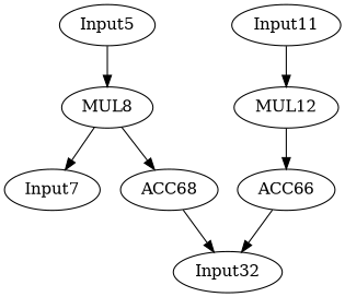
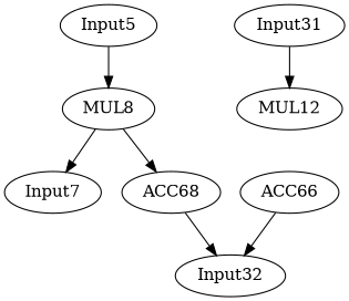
  digraph {
    node [opcode=input]
    edge [operand=0]
    Input5 [offset="0, 0" pattern="2, 11, 82, 11, -1032, 11, -712, 11" ref_name=A0]
    MUL8 [opcode=mul]
    Input7 [offset="0, 0" pattern="2, 11, 2, 11, -240, 11, -240, 11" ref_name=W00]
    ACC68 [acc_first=1 acc_params="0, 121, 1, 121" opcode=acc]
    MUL12 [opcode=mul]
    ACC66 [acc_first=1 acc_params="0, 121, 1, 121" opcode=acc]
    n7 [label=Input32 offset="0, 0" opcode=sstore pattern="242, 2, -240, 121" ref_name=B0 serial="2, 121, 2, 1"]
-   Input11 [offset="0, 0" pattern="2, 11, 2, 11, -240, 11, -240, 11" ref_name=W10]
+   Input11 [offset="0, 0" pattern="2, 11, 2, 11, -240, 11, -240, 11" ref_name=W10 label=Input31]
    Input5 -> MUL8 [operand=1]
    MUL8 -> Input7
    MUL8 -> ACC68
    ACC68 -> n7
-   MUL12 -> ACC66
    ACC66 -> n7 [operand=1]
    Input11 -> MUL12
  }
